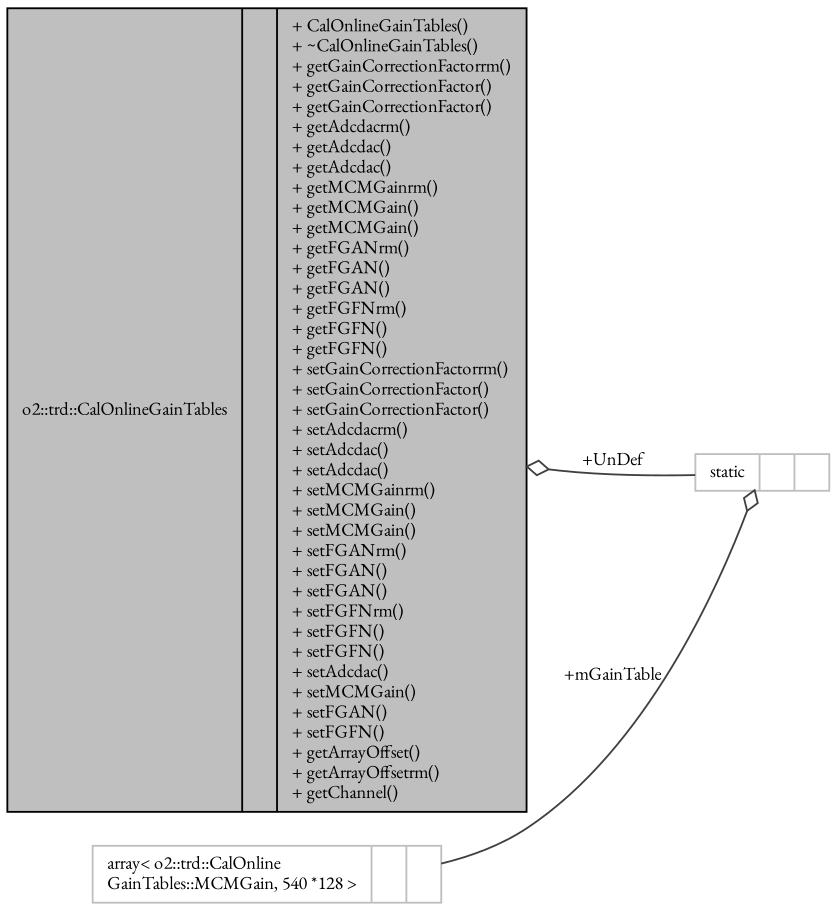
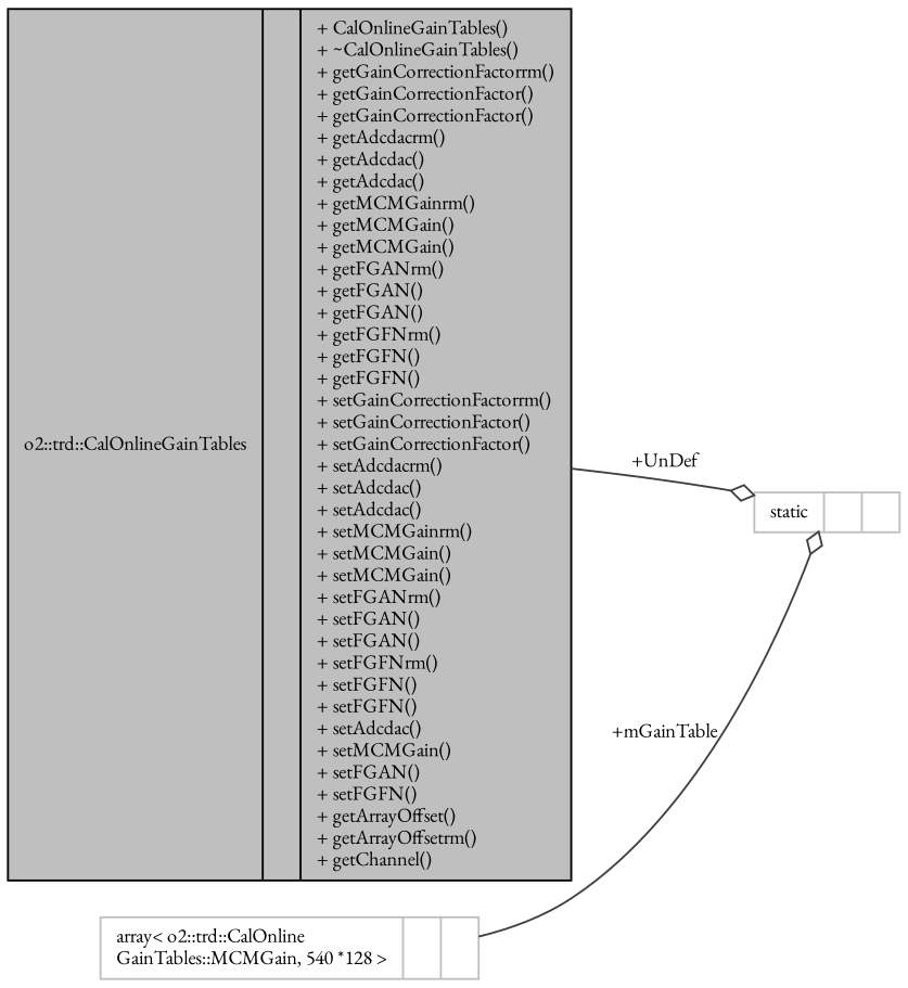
  digraph {
    fontname="EB Garamond"
    rankdir=LR
    node [color=grey75 fontname="EB Garamond" fontsize=10 shape=record]
    edge [arrowhead=odiamond color=grey25 fontname="EB Garamond" fontsize=10 labelfontname=Helvetica labelfontsize=10 style=solid]
    n1 [color=black fillcolor=grey75 fontcolor=black height=0.2 label="{o2::trd::CalOnlineGainTables\n||+ CalOnlineGainTables()\l+ ~CalOnlineGainTables()\l+ getGainCorrectionFactorrm()\l+ getGainCorrectionFactor()\l+ getGainCorrectionFactor()\l+ getAdcdacrm()\l+ getAdcdac()\l+ getAdcdac()\l+ getMCMGainrm()\l+ getMCMGain()\l+ getMCMGain()\l+ getFGANrm()\l+ getFGAN()\l+ getFGAN()\l+ getFGFNrm()\l+ getFGFN()\l+ getFGFN()\l+ setGainCorrectionFactorrm()\l+ setGainCorrectionFactor()\l+ setGainCorrectionFactor()\l+ setAdcdacrm()\l+ setAdcdac()\l+ setAdcdac()\l+ setMCMGainrm()\l+ setMCMGain()\l+ setMCMGain()\l+ setFGANrm()\l+ setFGAN()\l+ setFGAN()\l+ setFGFNrm()\l+ setFGFN()\l+ setFGFN()\l+ setAdcdac()\l+ setMCMGain()\l+ setFGAN()\l+ setFGFN()\l+ getArrayOffset()\l+ getArrayOffsetrm()\l+ getChannel()\l}" style=filled width=0.4]
    n2 [height=0.2 label="{array\< o2::trd::CalOnline\lGainTables::MCMGain, 540 *128 \>\n||}" width=0.4]
    n3 [height=0.2 label="{static\n||}" width=0.4]
    n2 -> n3 [label=" +mGainTable"]
-   n3 -> n1 [label=" +UnDef"]
+   n1 -> n3 [label=" +UnDef"]
  }
